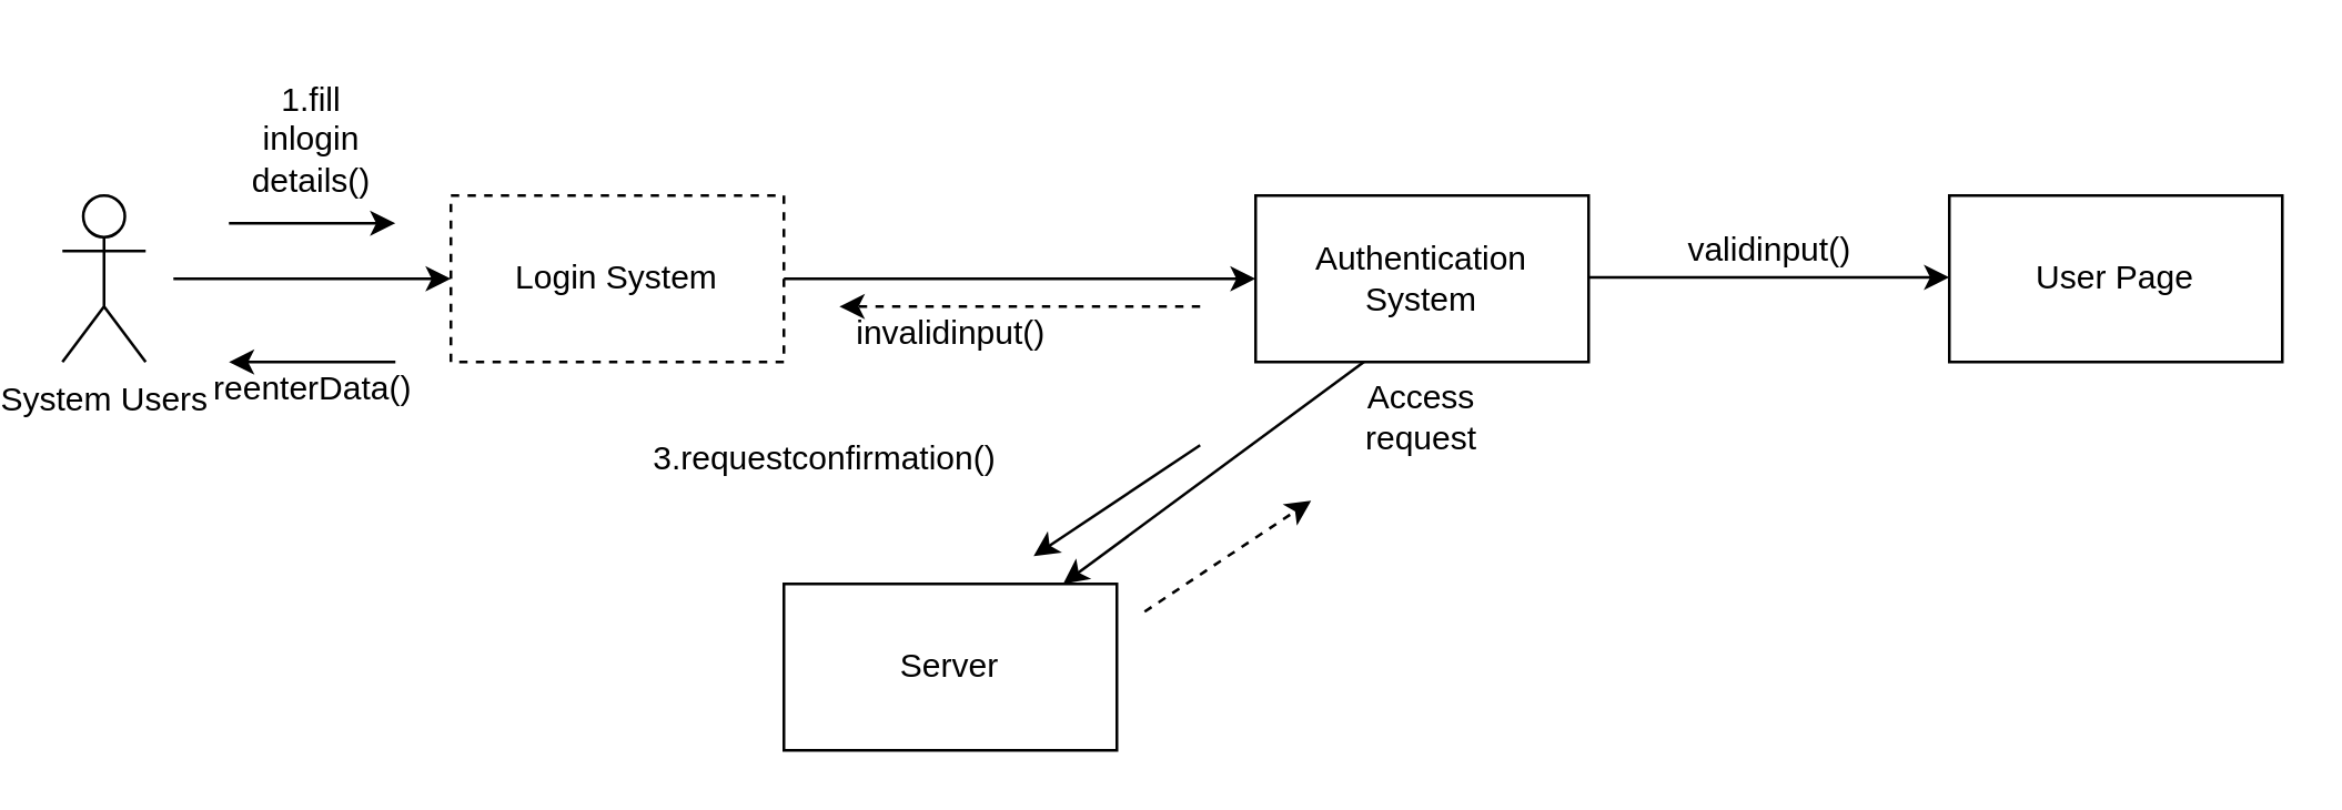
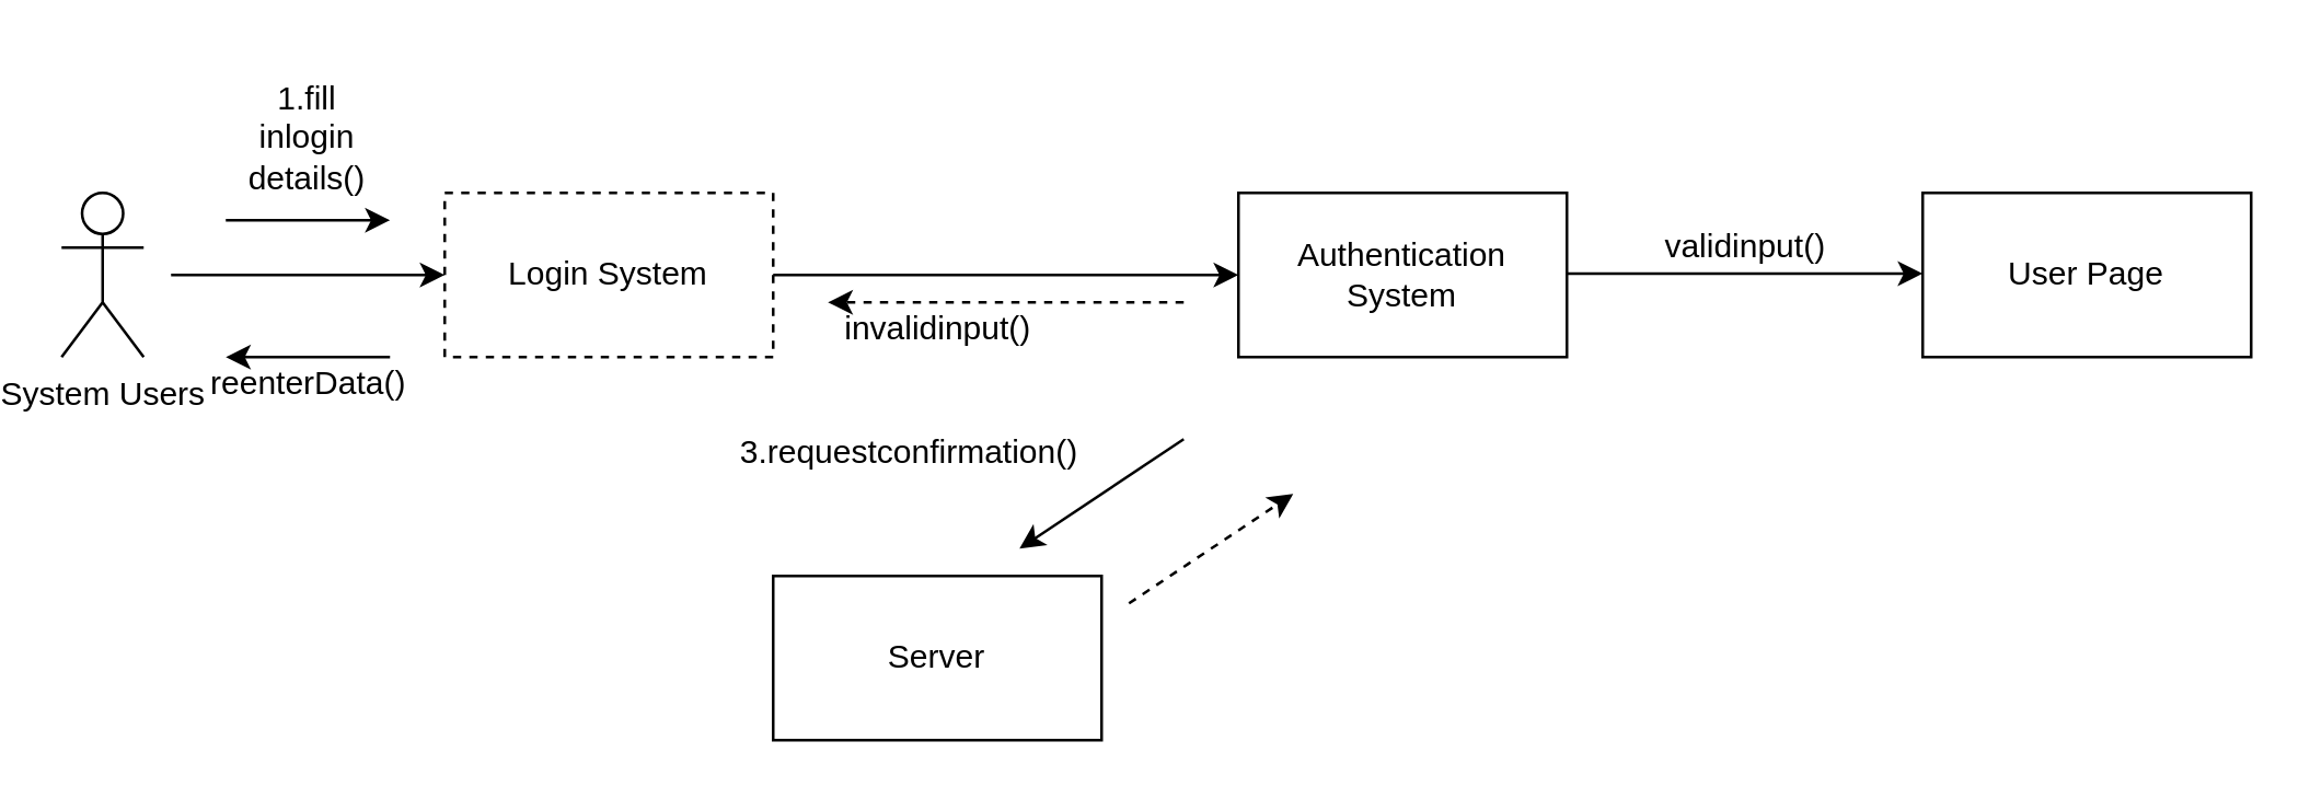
  <mxCell id="0" />
  <mxCell id="1" parent="0" />
  <mxCell id="2" value="Login System" style="rounded=0;whiteSpace=wrap;html=1;dashed=1;" vertex="1" parent="1"><mxGeometry x="160" y="70" width="120" height="60" as="geometry" /></mxCell>
  <mxCell id="3" value="Authentication System" style="rounded=0;whiteSpace=wrap;html=1;" vertex="1" parent="1"><mxGeometry x="450" y="70" width="120" height="60" as="geometry" /></mxCell>
  <mxCell id="4" value="Server" style="rounded=0;whiteSpace=wrap;html=1;" vertex="1" parent="1"><mxGeometry y="210" width="120" height="60" as="geometry" x="280" /></mxCell>
  <mxCell id="5" value="" style="endArrow=classic;html=1;exitX=1;exitY=0.5;exitDx=0;exitDy=0;entryX=0;entryY=0.5;entryDx=0;entryDy=0;" edge="1" parent="1" source="2" target="3"><mxGeometry width="50" height="50" relative="1" as="geometry"><mxPoint x="470" y="160" as="sourcePoint" /><mxPoint x="520" y="110" as="targetPoint" /></mxGeometry></mxCell>
- <mxCell id="6" value="" style="endArrow=classic;html=1;exitX=0.325;exitY=1;exitDx=0;exitDy=0;exitPerimeter=0;" edge="1" parent="1" source="3" target="4"><mxGeometry width="50" height="50" relative="1" as="geometry"><mxPoint x="470" y="160" as="sourcePoint" /><mxPoint x="520" y="110" as="targetPoint" /></mxGeometry></mxCell>
  <mxCell id="7" value="1.fill inlogin details()" style="text;html=1;strokeColor=none;fillColor=none;align=center;verticalAlign=middle;whiteSpace=wrap;rounded=0;" vertex="1" parent="1"><mxGeometry x="80" y="20" width="60" height="60" as="geometry" /></mxCell>
- <mxCell id="8" value="Access request" style="text;html=1;strokeColor=none;fillColor=none;align=center;verticalAlign=middle;whiteSpace=wrap;rounded=0;" vertex="1" parent="1"><mxGeometry x="490" y="140" width="40" height="20" as="geometry" /></mxCell>
- <mxCell id="9" value="3.requestconfirmation()" style="text;html=1;strokeColor=none;fillColor=none;align=center;verticalAlign=middle;whiteSpace=wrap;rounded=0;" vertex="1" parent="1"><mxGeometry x="215" y="150" width="160" height="30" as="geometry" /></mxCell>
+ <mxCell id="9" value="3.requestconfirmation()" style="text;html=1;strokeColor=none;fillColor=none;align=center;verticalAlign=middle;whiteSpace=wrap;rounded=0;" vertex="1" parent="1"><mxGeometry x="250" y="150" width="160" height="30" as="geometry" /></mxCell>
  <mxCell id="10" value="" style="endArrow=classic;html=1;exitX=0;exitY=1;exitDx=0;exitDy=0;entryX=1;entryY=1;entryDx=0;entryDy=0;" edge="1" parent="1" source="7" target="7"><mxGeometry width="50" height="50" relative="1" as="geometry"><mxPoint x="430" y="170" as="sourcePoint" /><mxPoint x="480" y="120" as="targetPoint" /></mxGeometry></mxCell>
  <mxCell id="11" value="" style="endArrow=classic;html=1;" edge="1" parent="1"><mxGeometry width="50" height="50" relative="1" as="geometry"><mxPoint x="430" y="160" as="sourcePoint" /><mxPoint x="370" y="200" as="targetPoint" /></mxGeometry></mxCell>
  <mxCell id="12" value="" style="endArrow=classic;html=1;entryX=0;entryY=0.5;entryDx=0;entryDy=0;" edge="1" parent="1" target="2"><mxGeometry width="50" height="50" relative="1" as="geometry"><mxPoint x="60" y="100" as="sourcePoint" /><mxPoint x="460" y="190" as="targetPoint" /></mxGeometry></mxCell>
  <mxCell id="13" value="" style="html=1;labelBackgroundColor=#ffffff;startArrow=none;startFill=0;startSize=6;endArrow=classic;endFill=1;endSize=6;jettySize=auto;orthogonalLoop=1;strokeWidth=1;dashed=1;fontSize=14;" edge="1" parent="1"><mxGeometry width="60" height="60" relative="1" as="geometry"><mxPoint x="410" y="220" as="sourcePoint" /><mxPoint x="470" y="180" as="targetPoint" /><Array as="points"><mxPoint x="440" y="200" /></Array></mxGeometry></mxCell>
  <mxCell id="14" value="" style="endArrow=classic;html=1;exitX=1;exitY=0.5;exitDx=0;exitDy=0;" edge="1" parent="1"><mxGeometry width="50" height="50" relative="1" as="geometry"><mxPoint x="570" y="99.5" as="sourcePoint" /><mxPoint x="700" y="100" as="targetPoint" /><Array as="points"><mxPoint x="660" y="99.5" /><mxPoint x="700" y="99.5" /></Array></mxGeometry></mxCell>
  <mxCell id="15" value="User Page" style="rounded=0;whiteSpace=wrap;html=1;" vertex="1" parent="1"><mxGeometry x="700" y="70" width="120" height="60" as="geometry" /></mxCell>
  <mxCell id="16" value="" style="html=1;labelBackgroundColor=#ffffff;startArrow=none;startFill=0;startSize=6;endArrow=classic;endFill=1;endSize=6;jettySize=auto;orthogonalLoop=1;strokeWidth=1;dashed=1;fontSize=14;" edge="1" parent="1"><mxGeometry width="60" height="60" relative="1" as="geometry"><mxPoint x="430" y="110" as="sourcePoint" /><mxPoint x="300" y="110" as="targetPoint" /><Array as="points" /></mxGeometry></mxCell>
  <mxCell id="17" value="invalidinput()" style="text;html=1;align=center;verticalAlign=middle;resizable=0;points=[];autosize=1;strokeColor=none;" vertex="1" parent="1"><mxGeometry x="300" y="110" width="80" height="20" as="geometry" /></mxCell>
  <mxCell id="18" value="validinput()" style="text;html=1;align=center;verticalAlign=middle;resizable=0;points=[];autosize=1;strokeColor=none;" vertex="1" parent="1"><mxGeometry x="600" y="80" width="70" height="20" as="geometry" /></mxCell>
  <mxCell id="19" value="System Users" style="shape=umlActor;verticalLabelPosition=bottom;verticalAlign=top;html=1;outlineConnect=0;" vertex="1" parent="1"><mxGeometry x="20" y="70" width="30" height="60" as="geometry" /></mxCell>
  <mxCell id="20" value="" style="endArrow=classic;html=1;rounded=0;" edge="1" parent="1"><mxGeometry width="50" height="50" relative="1" as="geometry"><mxPoint x="140" y="130" as="sourcePoint" /><mxPoint x="80" y="130" as="targetPoint" /></mxGeometry></mxCell>
  <mxCell id="21" value="reenterData()" style="text;html=1;align=center;verticalAlign=middle;resizable=0;points=[];autosize=1;strokeColor=none;fillColor=none;" vertex="1" parent="1"><mxGeometry x="65" y="130" width="90" height="20" as="geometry" /></mxCell>
